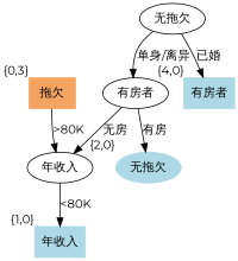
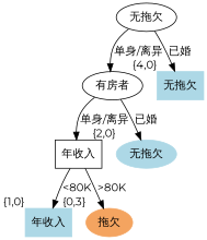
  digraph {
    fontname=Montserrat
    node [fontname=Montserrat shape=oval style=filled]
    edge [fontname=Montserrat]
    n1 [label="有房者" style=""]
-   n2 [label="年收入" style=""]
+   n2 [label="年收入" shape=box style=""]
    n3 [color=lightblue label="无拖欠" shape=ellipse xlabel="{2,0}"]
    n4 [color=lightblue label="年收入" shape=rect xlabel="{1,0}"]
-   n5 [color=sandybrown label="拖欠" shape=rect xlabel="{0,3}"]
-   n6 [color=lightblue label="有房者" shape=rect xlabel="{4,0}"]
+   n5 [color=sandybrown label="拖欠" shape=ellipse xlabel="{0,3}"]
+   n6 [color=lightblue label="无拖欠" shape=rect xlabel="{4,0}"]
    n7 [label="无拖欠" style=""]
-   n1 -> n2 [label="无房"]
-   n1 -> n3 [label="有房"]
+   n1 -> n2 [label="单身/离异"]
+   n1 -> n3 [label="已婚"]
    n2 -> n4 [label="<80K"]
-   n5 -> n2 [label=">80K"]
+   n2 -> n5 [label=">80K"]
    n7 -> n1 [label="单身/离异"]
    n7 -> n6 [label="已婚"]
  }
